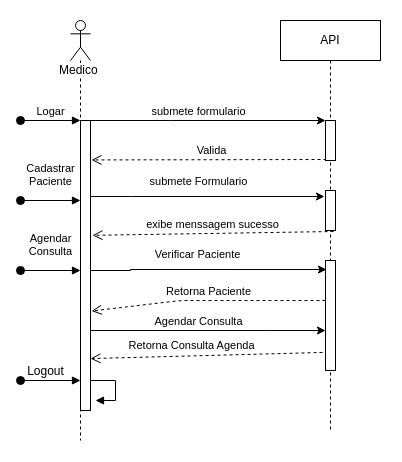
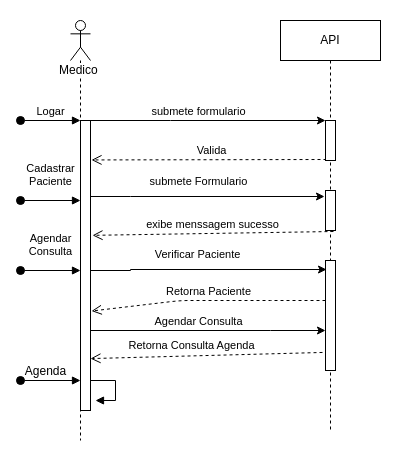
  <mxCell id="0" />
  <mxCell id="1" parent="0" />
  <mxCell id="2" value="Medico&amp;nbsp;" style="shape=umlLifeline;participant=umlActor;perimeter=lifelinePerimeter;whiteSpace=wrap;html=1;container=1;collapsible=0;recursiveResize=0;verticalAlign=top;spacingTop=36;labelBackgroundColor=#ffffff;outlineConnect=0;" parent="1" vertex="1"><mxGeometry x="70" y="20" width="20" height="420" as="geometry" /></mxCell>
  <mxCell id="3" value="" style="html=1;points=[];perimeter=orthogonalPerimeter;" parent="2" vertex="1"><mxGeometry x="10" y="100" width="10" height="290" as="geometry" /></mxCell>
  <mxCell id="4" value="Logar" style="html=1;verticalAlign=bottom;startArrow=oval;endArrow=block;startSize=8;" parent="2" target="3" edge="1"><mxGeometry relative="1" as="geometry"><mxPoint x="-50" y="100" as="sourcePoint" /></mxGeometry></mxCell>
  <mxCell id="5" style="edgeStyle=orthogonalEdgeStyle;rounded=0;orthogonalLoop=1;jettySize=auto;html=1;" parent="1" source="3" target="23" edge="1"><mxGeometry relative="1" as="geometry"><Array as="points"><mxPoint x="170" y="120" /><mxPoint x="170" y="120" /></Array></mxGeometry></mxCell>
  <mxCell id="6" value="submete formulario" style="edgeLabel;html=1;align=center;verticalAlign=middle;resizable=0;points=[];" parent="5" vertex="1" connectable="0"><mxGeometry y="-10" relative="1" as="geometry"><mxPoint x="-11" y="-20" as="offset" /></mxGeometry></mxCell>
  <mxCell id="7" value="Valida" style="html=1;verticalAlign=bottom;endArrow=open;dashed=1;endSize=8;exitX=0.7;exitY=0.975;exitDx=0;exitDy=0;exitPerimeter=0;entryX=1.1;entryY=0.136;entryDx=0;entryDy=0;entryPerimeter=0;" parent="1" source="23" target="3" edge="1"><mxGeometry relative="1" as="geometry"><mxPoint x="310" y="220" as="sourcePoint" /><mxPoint x="230" y="220" as="targetPoint" /></mxGeometry></mxCell>
  <mxCell id="8" value="Cadastrar &lt;br&gt;Paciente" style="html=1;verticalAlign=bottom;startArrow=oval;endArrow=block;startSize=8;" parent="1" edge="1"><mxGeometry y="10" relative="1" as="geometry"><mxPoint x="20" y="200" as="sourcePoint" /><mxPoint x="80" y="200" as="targetPoint" /><mxPoint as="offset" /></mxGeometry></mxCell>
  <mxCell id="9" style="edgeStyle=orthogonalEdgeStyle;rounded=0;orthogonalLoop=1;jettySize=auto;html=1;entryX=-0.1;entryY=0.15;entryDx=0;entryDy=0;entryPerimeter=0;" parent="1" source="3" target="24" edge="1"><mxGeometry relative="1" as="geometry"><Array as="points"><mxPoint x="130" y="196" /><mxPoint x="130" y="196" /></Array></mxGeometry></mxCell>
  <mxCell id="10" value="submete Formulario" style="edgeLabel;html=1;align=center;verticalAlign=middle;resizable=0;points=[];" parent="9" vertex="1" connectable="0"><mxGeometry x="-0.384" y="-1" relative="1" as="geometry"><mxPoint x="35" y="-17" as="offset" /></mxGeometry></mxCell>
  <mxCell id="11" value="exibe menssagem sucesso" style="html=1;verticalAlign=bottom;endArrow=open;dashed=1;endSize=8;exitX=0.8;exitY=1.025;exitDx=0;exitDy=0;exitPerimeter=0;entryX=1.2;entryY=0.396;entryDx=0;entryDy=0;entryPerimeter=0;" parent="1" source="24" target="3" edge="1"><mxGeometry relative="1" as="geometry"><mxPoint x="240" y="260" as="sourcePoint" /><mxPoint x="73" y="260" as="targetPoint" /></mxGeometry></mxCell>
  <mxCell id="12" style="edgeStyle=orthogonalEdgeStyle;rounded=0;orthogonalLoop=1;jettySize=auto;html=1;entryX=0.1;entryY=0.082;entryDx=0;entryDy=0;entryPerimeter=0;" parent="1" edge="1" target="25"><mxGeometry relative="1" as="geometry"><mxPoint x="90" y="270" as="sourcePoint" /><mxPoint x="249" y="270" as="targetPoint" /><Array as="points"><mxPoint x="130" y="270" /></Array></mxGeometry></mxCell>
  <mxCell id="13" value="Verificar Paciente" style="edgeLabel;html=1;align=center;verticalAlign=middle;resizable=0;points=[];" parent="12" vertex="1" connectable="0"><mxGeometry x="-0.384" y="-1" relative="1" as="geometry"><mxPoint x="35" y="-17" as="offset" /></mxGeometry></mxCell>
  <mxCell id="14" value="Retorna Paciente" style="html=1;verticalAlign=bottom;endArrow=open;dashed=1;endSize=8;entryX=1.1;entryY=0.657;entryDx=0;entryDy=0;entryPerimeter=0;" parent="1" source="25" target="3" edge="1"><mxGeometry relative="1" as="geometry"><mxPoint x="250" y="310" as="sourcePoint" /><mxPoint x="83" y="315" as="targetPoint" /><Array as="points"><mxPoint x="260" y="300" /><mxPoint x="180" y="300" /></Array></mxGeometry></mxCell>
  <mxCell id="15" value="Agendar&lt;br&gt;Consulta" style="html=1;verticalAlign=bottom;startArrow=oval;endArrow=block;startSize=8;" parent="1" edge="1"><mxGeometry y="10" relative="1" as="geometry"><mxPoint x="20" y="270" as="sourcePoint" /><mxPoint x="80" y="270" as="targetPoint" /><mxPoint as="offset" /></mxGeometry></mxCell>
  <mxCell id="16" style="edgeStyle=orthogonalEdgeStyle;rounded=0;orthogonalLoop=1;jettySize=auto;html=1;" parent="1" edge="1" target="25"><mxGeometry relative="1" as="geometry"><mxPoint x="90" y="330" as="sourcePoint" /><mxPoint x="249" y="330" as="targetPoint" /><Array as="points"><mxPoint x="270" y="330" /><mxPoint x="270" y="330" /></Array></mxGeometry></mxCell>
  <mxCell id="17" value="Agendar Consulta" style="edgeLabel;html=1;align=center;verticalAlign=middle;resizable=0;points=[];" parent="16" vertex="1" connectable="0"><mxGeometry x="-0.384" y="-1" relative="1" as="geometry"><mxPoint x="35" y="-11" as="offset" /></mxGeometry></mxCell>
  <mxCell id="18" value="Retorna Consulta Agenda" style="html=1;verticalAlign=bottom;endArrow=open;dashed=1;endSize=8;entryX=1;entryY=0.821;entryDx=0;entryDy=0;entryPerimeter=0;exitX=-0.3;exitY=0.836;exitDx=0;exitDy=0;exitPerimeter=0;" parent="1" source="25" target="3" edge="1"><mxGeometry x="0.125" y="-1" relative="1" as="geometry"><mxPoint x="240" y="350" as="sourcePoint" /><mxPoint x="110" y="352" as="targetPoint" /><Array as="points" /><mxPoint as="offset" /></mxGeometry></mxCell>
  <mxCell id="19" value="" style="html=1;verticalAlign=bottom;startArrow=oval;endArrow=block;startSize=8;" parent="1" edge="1"><mxGeometry x="0.333" y="20" relative="1" as="geometry"><mxPoint x="20" y="380" as="sourcePoint" /><mxPoint x="80" y="380" as="targetPoint" /><mxPoint as="offset" /></mxGeometry></mxCell>
  <mxCell id="20" value="" style="edgeStyle=orthogonalEdgeStyle;html=1;align=left;spacingLeft=2;endArrow=block;rounded=0;entryX=1;entryY=0;" parent="1" edge="1"><mxGeometry relative="1" as="geometry"><mxPoint x="90" y="380" as="sourcePoint" /><Array as="points"><mxPoint x="115" y="380" /><mxPoint x="115" y="400" /></Array><mxPoint x="95" y="400" as="targetPoint" /></mxGeometry></mxCell>
- <mxCell id="21" value="Logout" style="text;html=1;align=center;verticalAlign=middle;resizable=0;points=[];autosize=1;" parent="1" vertex="1"><mxGeometry x="20" y="361" width="50" height="20" as="geometry" /></mxCell>
+ <mxCell id="21" value="Agenda" style="text;html=1;align=center;verticalAlign=middle;resizable=0;points=[];autosize=1;" parent="1" vertex="1"><mxGeometry x="20" y="361" width="50" height="20" as="geometry" /></mxCell>
  <mxCell id="22" value="API" style="shape=umlLifeline;perimeter=lifelinePerimeter;whiteSpace=wrap;html=1;container=1;collapsible=0;recursiveResize=0;outlineConnect=0;" vertex="1" parent="1"><mxGeometry x="280" y="20" width="100" height="410" as="geometry" /></mxCell>
  <mxCell id="23" value="" style="html=1;points=[];perimeter=orthogonalPerimeter;" parent="22" vertex="1"><mxGeometry x="45" y="100" width="10" height="40" as="geometry" /></mxCell>
  <mxCell id="24" value="" style="html=1;points=[];perimeter=orthogonalPerimeter;" parent="22" vertex="1"><mxGeometry x="45" y="170" width="10" height="40" as="geometry" /></mxCell>
  <mxCell id="25" value="" style="html=1;points=[];perimeter=orthogonalPerimeter;" parent="22" vertex="1"><mxGeometry x="45" y="240" width="10" height="110" as="geometry" /></mxCell>
